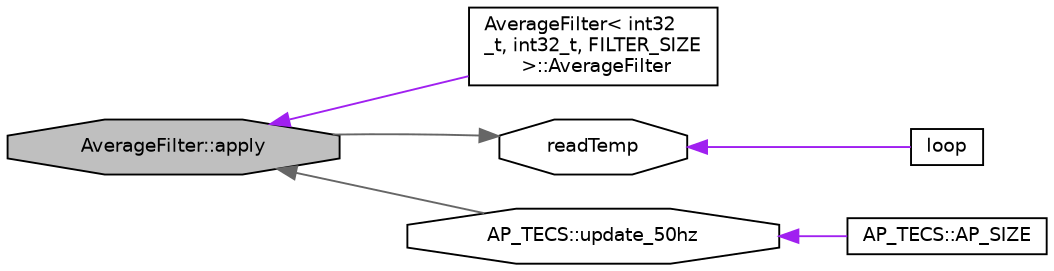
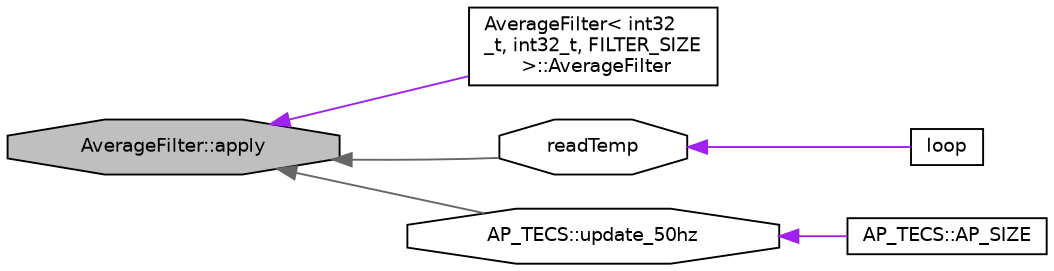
  digraph {
    rankdir=LR
    node [color=black fillcolor=white fontname=Helvetica fontsize=10 shape=octagon style=filled]
    edge [color=purple dir=back fontname=Helvetica fontsize=10 labelfontname=Helvetica labelfontsize=10 style=solid]
    n1 [fillcolor=grey75 fontcolor=black height=0.2 label="AverageFilter::apply" width=0.4]
    n2 [height=0.2 label="AverageFilter\< int32\l_t, int32_t, FILTER_SIZE\l \>::AverageFilter" shape=box width=0.4]
    n3 [height=0.2 label=readTemp width=0.4]
    n4 [height=0.2 label="AP_TECS::update_50hz" width=0.4]
    n5 [height=0.2 label=loop shape=box width=0.4]
    n6 [height=0.2 label="AP_TECS::AP_SIZE" shape=box width=0.4]
    n1 -> n2
-   n3 -> n1 [color=gray40]
+   n1 -> n3 [color=gray40]
    n1 -> n4 [color=gray40]
    n3 -> n5
    n4 -> n6
  }
